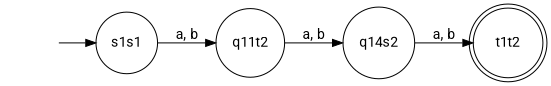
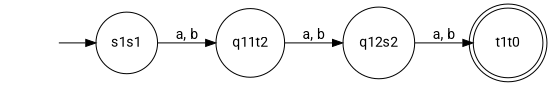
  digraph {
    fontname=Roboto
    rankdir=LR
    node [fontname=Roboto shape=circle]
    edge [fontname=Roboto]
    "" [shape=none]
    n2 [label=s1s1]
    q11t2
-   t1t2 [shape=doublecircle]
-   q12s2 [label=q14s2]
+   t1t2 [shape=doublecircle label=t1t0]
+   q12s2
    "" -> n2
    n2 -> q11t2 [label="a, b"]
    q11t2 -> q12s2 [label="a, b"]
    q12s2 -> t1t2 [label="a, b"]
  }
